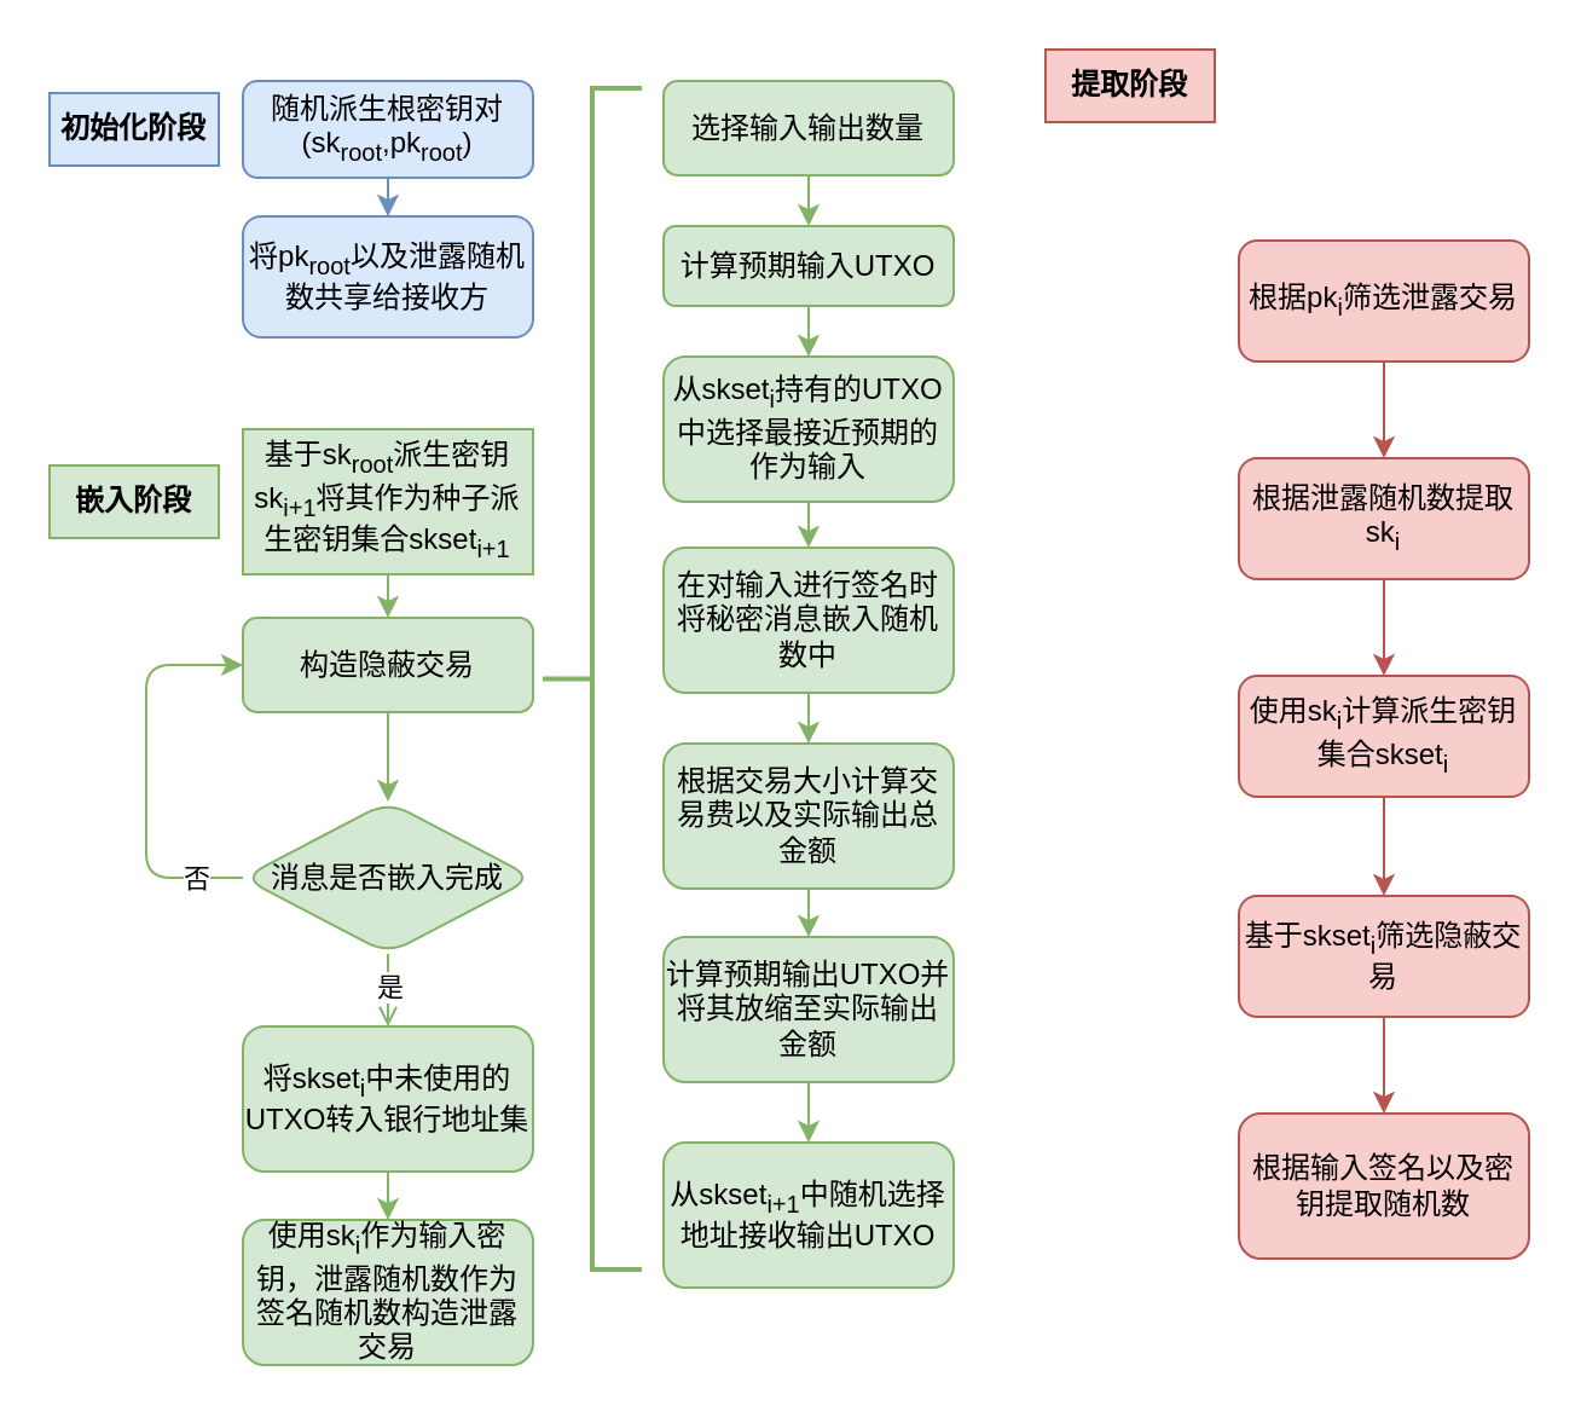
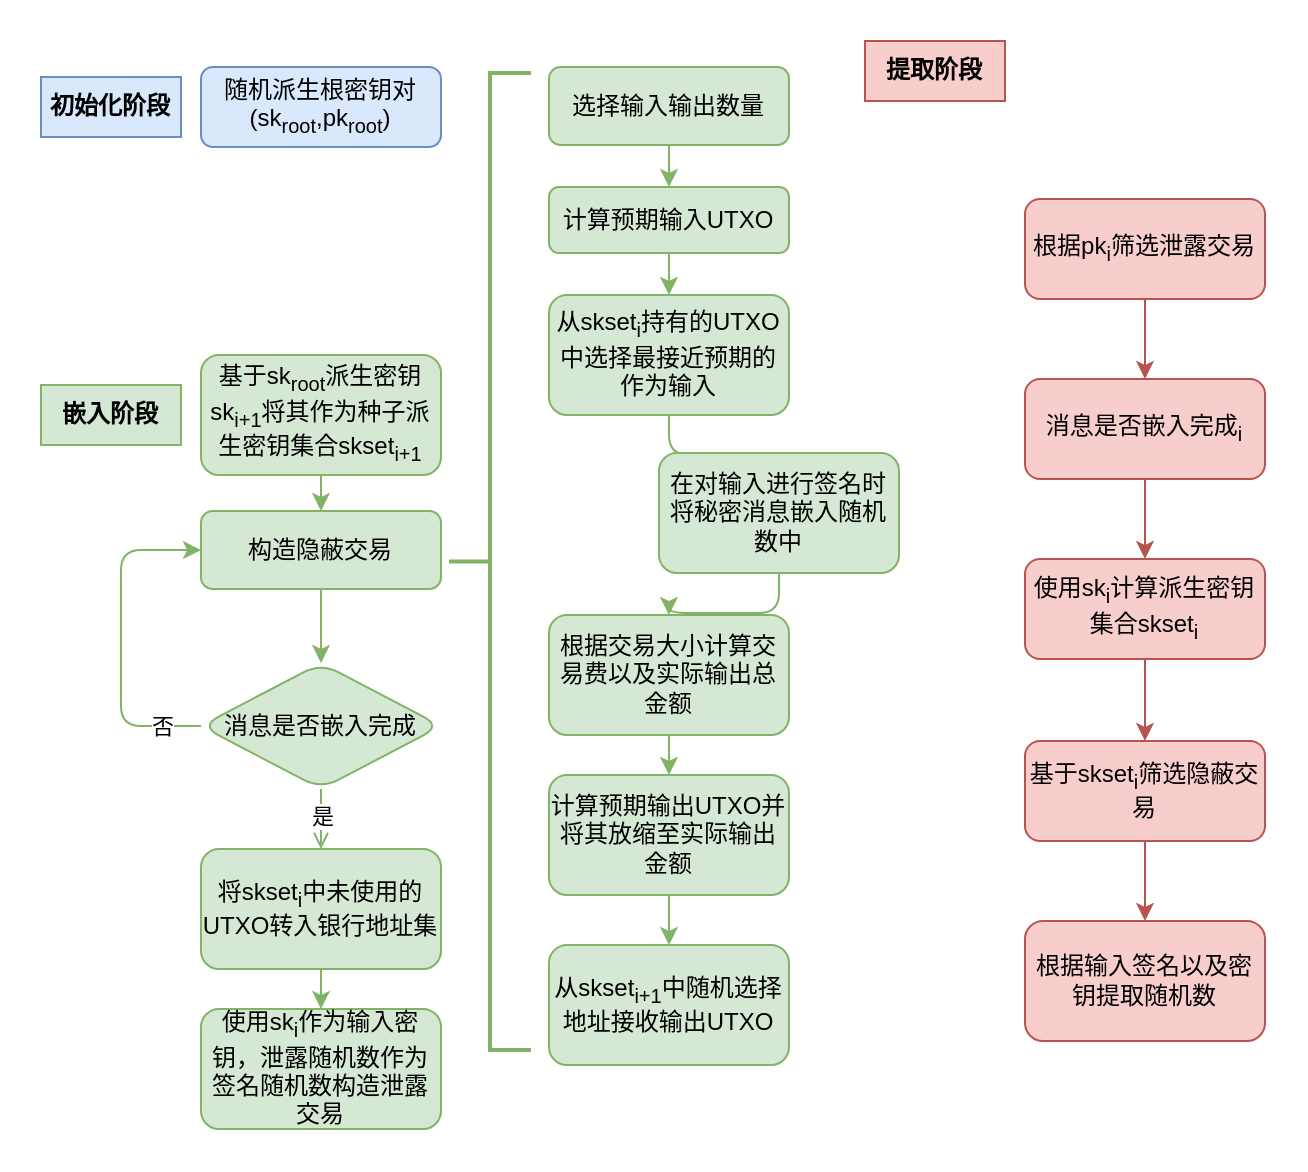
  <mxCell id="0" />
  <mxCell id="1" parent="0" />
- <mxCell id="2" value="" style="edgeStyle=orthogonalEdgeStyle;rounded=1;orthogonalLoop=1;jettySize=auto;html=1;fillColor=#dae8fc;strokeColor=#6c8ebf;" parent="1" source="3" target="4" edge="1"><mxGeometry relative="1" as="geometry" /></mxCell>
  <mxCell id="3" value="随机派生根密钥对(sk&lt;sub&gt;root&lt;/sub&gt;,pk&lt;sub&gt;root&lt;/sub&gt;)" style="rounded=1;whiteSpace=wrap;html=1;fontSize=12;glass=0;strokeWidth=1;shadow=0;fillColor=#dae8fc;strokeColor=#6c8ebf;" parent="1" vertex="1"><mxGeometry x="100" y="33" width="120" height="40" as="geometry" /></mxCell>
- <mxCell id="4" value="将pk&lt;sub&gt;root&lt;/sub&gt;以及泄露随机数共享给接收方" style="whiteSpace=wrap;html=1;rounded=1;glass=0;strokeWidth=1;shadow=0;fillColor=#dae8fc;strokeColor=#6c8ebf;" parent="1" vertex="1"><mxGeometry x="100" y="89" width="120" height="50" as="geometry" /></mxCell>
  <mxCell id="5" value="" style="edgeStyle=orthogonalEdgeStyle;rounded=1;orthogonalLoop=1;jettySize=auto;html=1;fillColor=#d5e8d4;strokeColor=#82b366;" parent="1" source="6" target="8" edge="1"><mxGeometry relative="1" as="geometry" /></mxCell>
- <mxCell id="6" value="基于sk&lt;sub&gt;root&lt;/sub&gt;派生密钥sk&lt;sub&gt;i+1&lt;/sub&gt;将其作为种子派生密钥集合skset&lt;sub&gt;i+1&lt;/sub&gt;" style="whiteSpace=wrap;html=1;glass=0;strokeWidth=1;shadow=0;fillColor=#d5e8d4;strokeColor=#82b366;rounded=0;" parent="1" vertex="1"><mxGeometry x="100" y="177" width="120" height="60" as="geometry" /></mxCell>
+ <mxCell id="6" value="基于sk&lt;sub&gt;root&lt;/sub&gt;派生密钥sk&lt;sub&gt;i+1&lt;/sub&gt;将其作为种子派生密钥集合skset&lt;sub&gt;i+1&lt;/sub&gt;" style="whiteSpace=wrap;html=1;rounded=1;glass=0;strokeWidth=1;shadow=0;fillColor=#d5e8d4;strokeColor=#82b366;" parent="1" vertex="1"><mxGeometry x="100" y="177" width="120" height="60" as="geometry" /></mxCell>
  <mxCell id="7" value="" style="edgeStyle=orthogonalEdgeStyle;rounded=1;orthogonalLoop=1;jettySize=auto;html=1;fillColor=#d5e8d4;strokeColor=#82b366;" parent="1" source="8" target="26" edge="1"><mxGeometry relative="1" as="geometry" /></mxCell>
  <mxCell id="8" value="构造隐蔽交易" style="whiteSpace=wrap;html=1;rounded=1;glass=0;strokeWidth=1;shadow=0;fillColor=#d5e8d4;strokeColor=#82b366;" parent="1" vertex="1"><mxGeometry x="100" y="255" width="120" height="39" as="geometry" /></mxCell>
  <mxCell id="9" value="" style="edgeStyle=orthogonalEdgeStyle;rounded=1;orthogonalLoop=1;jettySize=auto;html=1;fillColor=#d5e8d4;strokeColor=#82b366;" parent="1" source="10" target="12" edge="1"><mxGeometry relative="1" as="geometry" /></mxCell>
  <mxCell id="10" value="选择输入输出数量" style="whiteSpace=wrap;html=1;rounded=1;glass=0;strokeWidth=1;shadow=0;fillColor=#d5e8d4;strokeColor=#82b366;" parent="1" vertex="1"><mxGeometry x="274" y="33" width="120" height="39" as="geometry" /></mxCell>
  <mxCell id="11" value="" style="edgeStyle=orthogonalEdgeStyle;rounded=1;orthogonalLoop=1;jettySize=auto;html=1;fillColor=#d5e8d4;strokeColor=#82b366;" parent="1" source="12" target="14" edge="1"><mxGeometry relative="1" as="geometry" /></mxCell>
  <mxCell id="12" value="计算预期输入UTXO" style="whiteSpace=wrap;html=1;rounded=1;glass=0;strokeWidth=1;shadow=0;fillColor=#d5e8d4;strokeColor=#82b366;" parent="1" vertex="1"><mxGeometry x="274" y="93" width="120" height="33" as="geometry" /></mxCell>
  <mxCell id="13" value="" style="edgeStyle=orthogonalEdgeStyle;rounded=1;orthogonalLoop=1;jettySize=auto;html=1;fillColor=#d5e8d4;strokeColor=#82b366;" parent="1" source="14" target="16" edge="1"><mxGeometry relative="1" as="geometry" /></mxCell>
  <mxCell id="14" value="从skset&lt;sub&gt;i&lt;/sub&gt;持有的UTXO中选择最接近预期的作为输入" style="whiteSpace=wrap;html=1;rounded=1;glass=0;strokeWidth=1;shadow=0;fillColor=#d5e8d4;strokeColor=#82b366;" parent="1" vertex="1"><mxGeometry x="274" y="147" width="120" height="60" as="geometry" /></mxCell>
  <mxCell id="15" value="" style="edgeStyle=orthogonalEdgeStyle;rounded=1;orthogonalLoop=1;jettySize=auto;html=1;fillColor=#d5e8d4;strokeColor=#82b366;" parent="1" source="16" target="18" edge="1"><mxGeometry relative="1" as="geometry" /></mxCell>
- <mxCell id="16" value="在对输入进行签名时将秘密消息嵌入随机数中" style="whiteSpace=wrap;html=1;rounded=1;glass=0;strokeWidth=1;shadow=0;fillColor=#d5e8d4;strokeColor=#82b366;" parent="1" vertex="1"><mxGeometry x="274" y="226" width="120" height="60" as="geometry" /></mxCell>
+ <mxCell id="16" value="在对输入进行签名时将秘密消息嵌入随机数中" style="whiteSpace=wrap;html=1;rounded=1;glass=0;strokeWidth=1;shadow=0;fillColor=#d5e8d4;strokeColor=#82b366;" parent="1" vertex="1"><mxGeometry x="329" y="226" width="120" height="60" as="geometry" /></mxCell>
  <mxCell id="17" value="" style="edgeStyle=orthogonalEdgeStyle;rounded=1;orthogonalLoop=1;jettySize=auto;html=1;fillColor=#d5e8d4;strokeColor=#82b366;" parent="1" source="18" target="20" edge="1"><mxGeometry relative="1" as="geometry" /></mxCell>
  <mxCell id="18" value="根据交易大小计算交易费以及实际输出总金额" style="whiteSpace=wrap;html=1;rounded=1;glass=0;strokeWidth=1;shadow=0;fillColor=#d5e8d4;strokeColor=#82b366;" parent="1" vertex="1"><mxGeometry x="274" y="307" width="120" height="60" as="geometry" /></mxCell>
  <mxCell id="19" value="" style="edgeStyle=orthogonalEdgeStyle;rounded=1;orthogonalLoop=1;jettySize=auto;html=1;fillColor=#d5e8d4;strokeColor=#82b366;" parent="1" source="20" target="21" edge="1"><mxGeometry relative="1" as="geometry" /></mxCell>
  <mxCell id="20" value="计算预期输出UTXO并将其放缩至实际输出金额" style="whiteSpace=wrap;html=1;rounded=1;glass=0;strokeWidth=1;shadow=0;fillColor=#d5e8d4;strokeColor=#82b366;" parent="1" vertex="1"><mxGeometry x="274" y="387" width="120" height="60" as="geometry" /></mxCell>
  <mxCell id="21" value="从skset&lt;sub&gt;i+1&lt;/sub&gt;中随机选择地址接收输出UTXO" style="whiteSpace=wrap;html=1;rounded=1;glass=0;strokeWidth=1;shadow=0;fillColor=#d5e8d4;strokeColor=#82b366;" parent="1" vertex="1"><mxGeometry x="274" y="472" width="120" height="60" as="geometry" /></mxCell>
  <mxCell id="22" style="edgeStyle=orthogonalEdgeStyle;rounded=1;orthogonalLoop=1;jettySize=auto;html=1;exitX=0;exitY=0.5;exitDx=0;exitDy=0;entryX=0;entryY=0.5;entryDx=0;entryDy=0;fillColor=#d5e8d4;strokeColor=#82b366;" parent="1" source="26" target="8" edge="1"><mxGeometry relative="1" as="geometry"><Array as="points"><mxPoint x="60" y="363" /><mxPoint x="60" y="275" /><mxPoint x="100" y="275" /></Array></mxGeometry></mxCell>
  <mxCell id="23" value="否" style="edgeLabel;html=1;align=center;verticalAlign=middle;resizable=0;points=[];rounded=1;" parent="22" vertex="1" connectable="0"><mxGeometry x="-0.686" y="-3" relative="1" as="geometry"><mxPoint x="6" y="3" as="offset" /></mxGeometry></mxCell>
  <mxCell id="24" value="" style="edgeStyle=orthogonalEdgeStyle;rounded=1;orthogonalLoop=1;jettySize=auto;html=1;fillColor=#d5e8d4;strokeColor=#82b366;endArrow=open;" parent="1" source="26" target="28" edge="1"><mxGeometry relative="1" as="geometry" /></mxCell>
  <mxCell id="25" value="是" style="edgeLabel;html=1;align=center;verticalAlign=middle;resizable=0;points=[];rounded=1;" parent="24" vertex="1" connectable="0"><mxGeometry x="-0.3" relative="1" as="geometry"><mxPoint y="-5" as="offset" /></mxGeometry></mxCell>
  <mxCell id="26" value="消息是否嵌入完成" style="rhombus;whiteSpace=wrap;html=1;rounded=1;glass=0;strokeWidth=1;shadow=0;fillColor=#d5e8d4;strokeColor=#82b366;" parent="1" vertex="1"><mxGeometry x="100" y="331" width="120" height="63" as="geometry" /></mxCell>
  <mxCell id="27" value="" style="edgeStyle=orthogonalEdgeStyle;rounded=1;orthogonalLoop=1;jettySize=auto;html=1;fillColor=#d5e8d4;strokeColor=#82b366;" parent="1" source="28" target="29" edge="1"><mxGeometry relative="1" as="geometry" /></mxCell>
  <mxCell id="28" value="将skset&lt;sub&gt;i&lt;/sub&gt;中未使用的UTXO转入银行地址集" style="whiteSpace=wrap;html=1;rounded=1;glass=0;strokeWidth=1;shadow=0;fillColor=#d5e8d4;strokeColor=#82b366;" parent="1" vertex="1"><mxGeometry x="100" y="424" width="120" height="60" as="geometry" /></mxCell>
  <mxCell id="29" value="使用sk&lt;sub&gt;i&lt;/sub&gt;作为输入密钥，泄露随机数作为签名随机数构造泄露交易" style="whiteSpace=wrap;html=1;rounded=1;glass=0;strokeWidth=1;shadow=0;fillColor=#d5e8d4;strokeColor=#82b366;" parent="1" vertex="1"><mxGeometry x="100" y="504" width="120" height="60" as="geometry" /></mxCell>
  <mxCell id="30" value="" style="edgeStyle=orthogonalEdgeStyle;rounded=1;orthogonalLoop=1;jettySize=auto;html=1;fillColor=#f8cecc;strokeColor=#b85450;" parent="1" source="31" edge="1"><mxGeometry relative="1" as="geometry"><mxPoint x="572" y="189" as="targetPoint" /></mxGeometry></mxCell>
  <mxCell id="31" value="根据pk&lt;sub&gt;i&lt;/sub&gt;筛选泄露交易" style="rounded=1;whiteSpace=wrap;html=1;fillColor=#f8cecc;strokeColor=#b85450;" parent="1" vertex="1"><mxGeometry x="512" y="99" width="120" height="50" as="geometry" /></mxCell>
  <mxCell id="32" value="" style="edgeStyle=orthogonalEdgeStyle;rounded=1;orthogonalLoop=1;jettySize=auto;html=1;fillColor=#f8cecc;strokeColor=#b85450;" parent="1" source="33" target="35" edge="1"><mxGeometry relative="1" as="geometry" /></mxCell>
- <mxCell id="33" value="根据泄露随机数提取sk&lt;sub&gt;i&lt;/sub&gt;" style="whiteSpace=wrap;html=1;rounded=1;fillColor=#f8cecc;strokeColor=#b85450;" parent="1" vertex="1"><mxGeometry x="512" y="189" width="120" height="50" as="geometry" /></mxCell>
+ <mxCell id="33" value="消息是否嵌入完成&lt;sub&gt;i&lt;/sub&gt;" style="whiteSpace=wrap;html=1;rounded=1;fillColor=#f8cecc;strokeColor=#b85450;" parent="1" vertex="1"><mxGeometry x="512" y="189" width="120" height="50" as="geometry" /></mxCell>
  <mxCell id="34" value="" style="edgeStyle=orthogonalEdgeStyle;rounded=1;orthogonalLoop=1;jettySize=auto;html=1;fillColor=#f8cecc;strokeColor=#b85450;" parent="1" source="35" target="37" edge="1"><mxGeometry relative="1" as="geometry" /></mxCell>
  <mxCell id="35" value="使用sk&lt;sub&gt;i&lt;/sub&gt;计算派生密钥集合skset&lt;sub&gt;i&lt;/sub&gt;" style="whiteSpace=wrap;html=1;rounded=1;fillColor=#f8cecc;strokeColor=#b85450;" parent="1" vertex="1"><mxGeometry x="512" y="279" width="120" height="50" as="geometry" /></mxCell>
  <mxCell id="36" value="" style="edgeStyle=orthogonalEdgeStyle;rounded=1;orthogonalLoop=1;jettySize=auto;html=1;fillColor=#f8cecc;strokeColor=#b85450;" parent="1" source="37" target="38" edge="1"><mxGeometry relative="1" as="geometry" /></mxCell>
  <mxCell id="37" value="基于skset&lt;sub&gt;i&lt;/sub&gt;筛选隐蔽交易" style="whiteSpace=wrap;html=1;rounded=1;fillColor=#f8cecc;strokeColor=#b85450;" parent="1" vertex="1"><mxGeometry x="512" y="370" width="120" height="50" as="geometry" /></mxCell>
  <mxCell id="38" value="根据输入签名以及密钥提取随机数" style="whiteSpace=wrap;html=1;fillColor=#f8cecc;strokeColor=#b85450;rounded=1;" parent="1" vertex="1"><mxGeometry x="512" y="460" width="120" height="60" as="geometry" /></mxCell>
  <mxCell id="39" value="初始化阶段" style="text;html=1;align=center;verticalAlign=middle;whiteSpace=wrap;rounded=0;fillColor=#dae8fc;fontStyle=1;strokeColor=#6c8ebf;" parent="1" vertex="1"><mxGeometry x="20" y="38" width="70" height="30" as="geometry" /></mxCell>
  <mxCell id="40" value="嵌入阶段&lt;span style=&quot;color: rgba(0, 0, 0, 0); font-family: monospace; font-size: 0px; text-align: start; text-wrap: nowrap;&quot;&gt;%3CmxGraphModel%3E%3Croot%3E%3CmxCell%20id%3D%220%22%2F%3E%3CmxCell%20id%3D%221%22%20parent%3D%220%22%2F%3E%3CmxCell%20id%3D%222%22%20value%3D%22%E5%88%9D%E5%A7%8B%E5%8C%96%E9%98%B6%E6%AE%B5%22%20style%3D%22text%3Bhtml%3D1%3Balign%3Dcenter%3BverticalAlign%3Dmiddle%3BwhiteSpace%3Dwrap%3Brounded%3D0%3BfillColor%3Dnone%3BfontColor%3D%23000000%3BfontStyle%3D1%22%20vertex%3D%221%22%20parent%3D%221%22%3E%3CmxGeometry%20x%3D%2280%22%20y%3D%2285%22%20width%3D%2270%22%20height%3D%2230%22%20as%3D%22geometry%22%2F%3E%3C%2FmxCell%3E%3C%2Froot%3E%3C%2FmxGraphModel%3E&lt;/span&gt;" style="text;html=1;align=center;verticalAlign=middle;whiteSpace=wrap;rounded=0;fillColor=#d5e8d4;fontStyle=1;strokeColor=#82b366;" parent="1" vertex="1"><mxGeometry x="20" y="192" width="70" height="30" as="geometry" /></mxCell>
  <mxCell id="41" value="提取阶段&lt;span style=&quot;color: rgba(0, 0, 0, 0); font-family: monospace; font-size: 0px; text-align: start; text-wrap: nowrap;&quot;&gt;%3CmxGraphModel%3E%3Croot%3E%3CmxCell%20id%3D%220%22%2F%3E%3CmxCell%20id%3D%221%22%20parent%3D%220%22%2F%3E%3CmxCell%20id%3D%222%22%20value%3D%22%E5%88%9D%E5%A7%8B%E5%8C%96%E9%98%B6%E6%AE%B5%22%20style%3D%22text%3Bhtml%3D1%3Balign%3Dcenter%3BverticalAlign%3Dmiddle%3BwhiteSpace%3Dwrap%3Brounded%3D0%3BfillColor%3Dnone%3BfontColor%3D%23000000%3BfontStyle%3D1%22%20vertex%3D%221%22%20parent%3D%221%22%3E%3CmxGeometry%20x%3D%2280%22%20y%3D%2285%22%20width%3D%2270%22%20height%3D%2230%22%20as%3D%22geometry%22%2F%3E%3C%2FmxCell%3E%3C%2Froot%3E%3C%2FmxGraphModel%3E&lt;/span&gt;" style="text;html=1;align=center;verticalAlign=middle;whiteSpace=wrap;rounded=0;fillColor=#f8cecc;fontStyle=1;strokeColor=#b85450;" parent="1" vertex="1"><mxGeometry x="432" y="20" width="70" height="30" as="geometry" /></mxCell>
  <mxCell id="42" value="" style="strokeWidth=2;html=1;shape=mxgraph.flowchart.annotation_2;align=left;labelPosition=right;pointerEvents=1;fillColor=#d5e8d4;strokeColor=#82b366;" vertex="1" parent="1"><mxGeometry x="224" y="36" width="41" height="488.5" as="geometry" /></mxCell>
